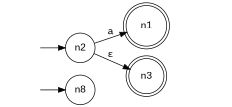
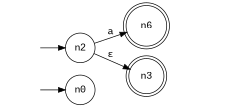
  digraph {
    fontname="Liberation Mono"
    rankdir=LR
    node [fontname="Liberation Mono"]
    edge [fontname="Liberation Mono"]
    S0 [style=invis]
-   n0 [shape=circle label=n8]
+   n0 [shape=circle]
    S1 [style=invis]
    n2 [shape=circle]
-   n1 [shape=doublecircle]
+   n1 [shape=doublecircle label=n6]
    n3 [shape=doublecircle]
    E0 [style=invis]
    E1 [style=invis]
    S0 -> n0
    S1 -> n2
    n2 -> n1 [label=a]
    n2 -> n3 [label="ε"]
    n1 -> E0 [style=invis]
    n3 -> E1 [style=invis]
  }
